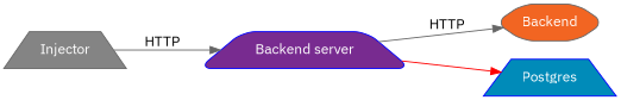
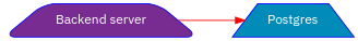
  strict digraph {
    fontname="IBM Plex Sans"
    rankdir=LR
    splines=line
    node [color=gray40 fontcolor=white fontname="IBM Plex Sans" shape=trapezium style=filled]
    edge [color=gray40 fontname="IBM Plex Sans"]
-   n1 [fillcolor="#848484" label=Injector]
    n2 [color=blue fillcolor="#782b90" label="Backend server" style="rounded,filled"]
-   n3 [fillcolor="#f26522" label=Backend shape=hexagon style="rounded,filled"]
    n4 [color=blue fillcolor="#008bb9" label=Postgres]
-   n1 -> n2 [label=HTTP]
-   n2 -> n3 [label=HTTP]
    n2 -> n4 [color=red]
  }
